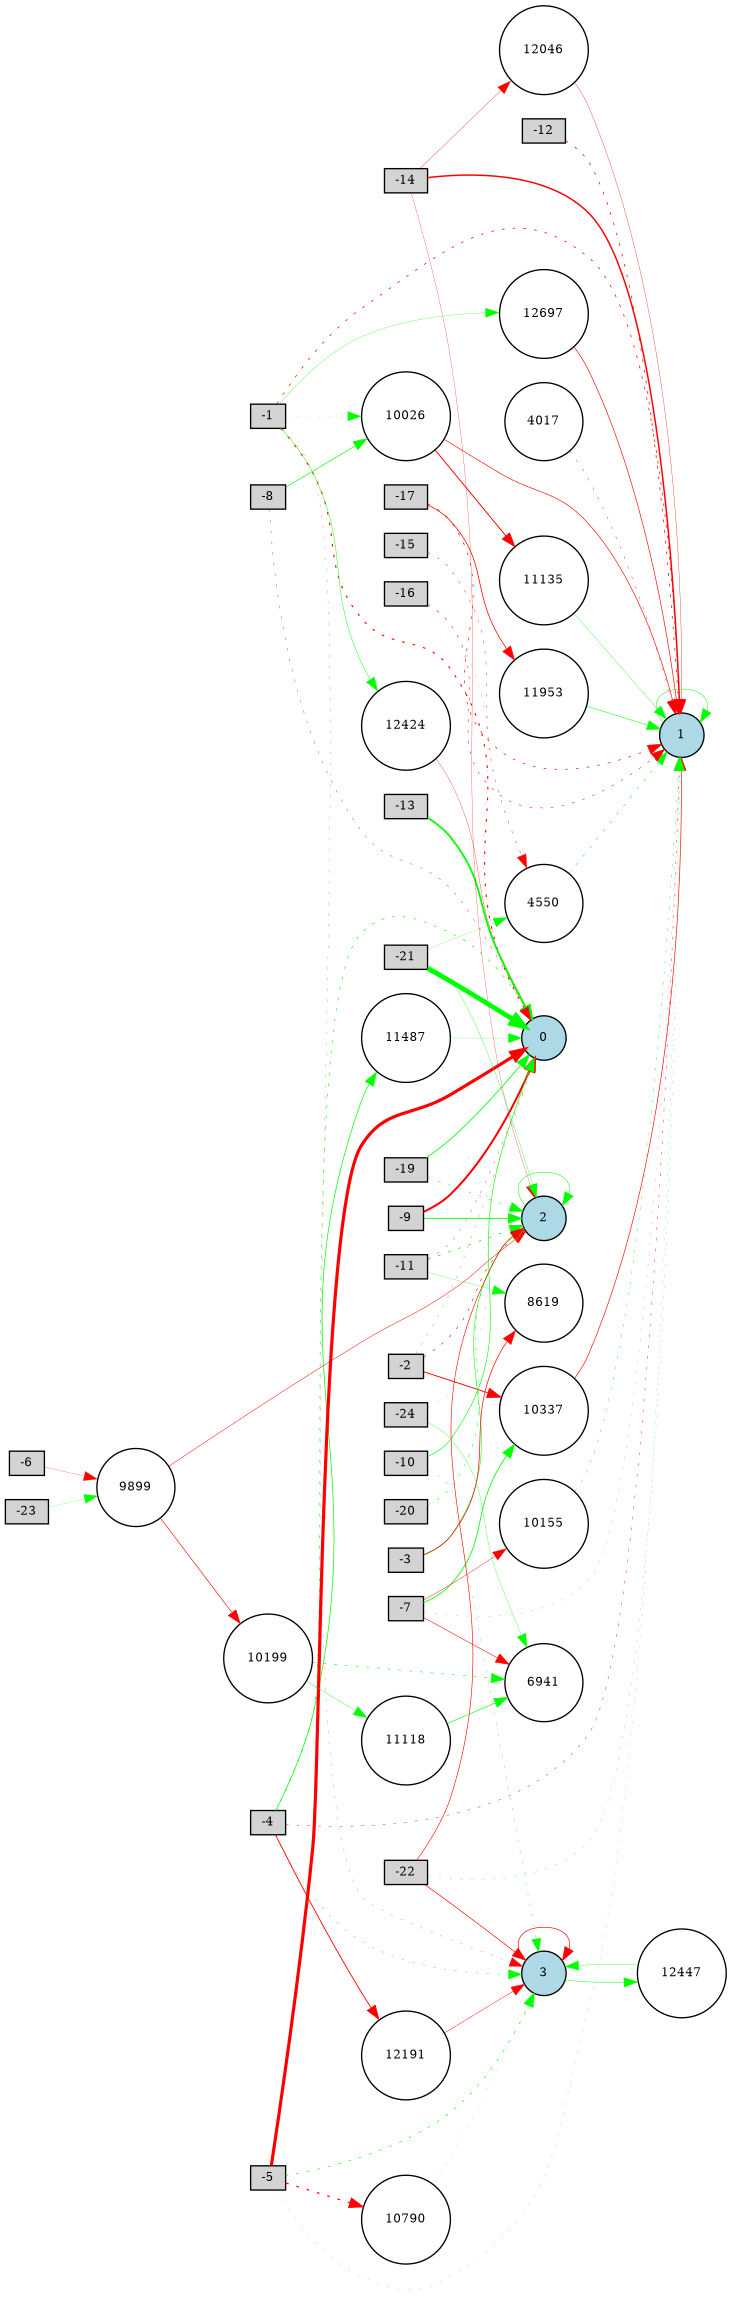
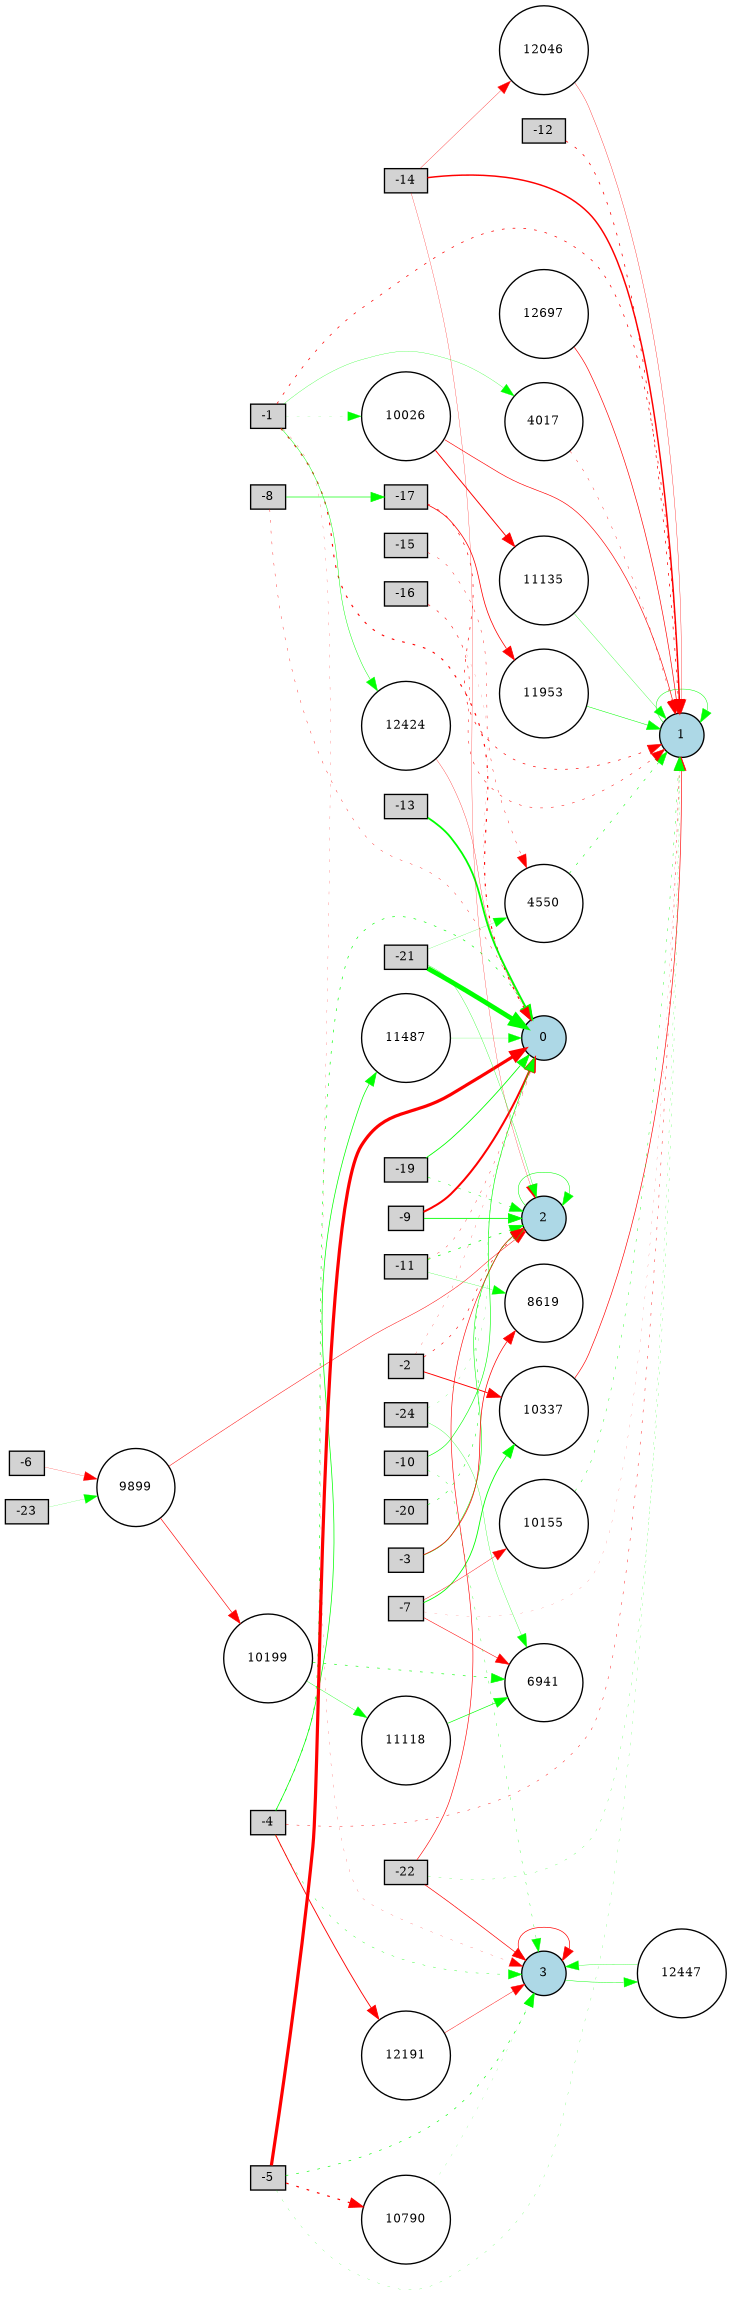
  digraph {
    rankdir=LR
    node [fillcolor=lightgray fontsize=9 shape=box style=filled]
    edge [color=red style=solid]
    -1 [height=0.2 width=0.2]
    0 [fillcolor=lightblue height=0.2 shape=circle width=0.2]
    1 [fillcolor=lightblue height=0.2 shape=circle width=0.2]
    3 [fillcolor=lightblue height=0.2 shape=circle width=0.2]
    12424 [fillcolor=white height=0.2 shape=circle width=0.2]
    12697 [fillcolor=white height=0.2 shape=circle width=0.2]
    10026 [fillcolor=white height=0.2 shape=circle width=0.2]
    12447 [fillcolor=white height=0.2 shape=circle width=0.2]
    11135 [fillcolor=white height=0.2 shape=circle width=0.2]
    -2 [height=0.2 width=0.2]
    2 [fillcolor=lightblue height=0.2 shape=circle width=0.2]
    10337 [fillcolor=white height=0.2 shape=circle width=0.2]
    -3 [height=0.2 width=0.2]
    8619 [fillcolor=white height=0.2 shape=circle width=0.2]
    -4 [height=0.2 width=0.2]
    12191 [fillcolor=white height=0.2 shape=circle width=0.2]
    11487 [fillcolor=white height=0.2 shape=circle width=0.2]
    -5 [height=0.2 width=0.2]
    10790 [fillcolor=white height=0.2 shape=circle width=0.2]
    -6 [height=0.2 width=0.2]
    9899 [fillcolor=white height=0.2 shape=circle width=0.2]
    n22 [fillcolor=white height=0.2 label=10199 shape=circle width=0.2]
    -7 [height=0.2 width=0.2]
    6941 [fillcolor=white height=0.2 shape=circle width=0.2]
    10155 [fillcolor=white height=0.2 shape=circle width=0.2]
    -8 [height=0.2 width=0.2]
    -9 [height=0.2 width=0.2]
    -10 [height=0.2 width=0.2]
    -11 [height=0.2 width=0.2]
    -12 [height=0.2 width=0.2]
    -13 [height=0.2 width=0.2]
    -14 [height=0.2 width=0.2]
    12046 [fillcolor=white height=0.2 shape=circle width=0.2]
    -15 [height=0.2 width=0.2]
    4550 [fillcolor=white height=0.2 shape=circle width=0.2]
    -16 [height=0.2 width=0.2]
    -17 [height=0.2 width=0.2]
    11953 [fillcolor=white height=0.2 shape=circle width=0.2]
    -19 [height=0.2 width=0.2]
    -20 [height=0.2 width=0.2]
    -21 [height=0.2 width=0.2]
    -22 [height=0.2 width=0.2]
    -23 [height=0.2 width=0.2]
    -24 [height=0.2 width=0.2]
    11118 [fillcolor=white height=0.2 shape=circle width=0.2]
    4017 [fillcolor=white height=0.2 shape=circle width=0.2]
    -1 -> 0 [penwidth=0.8297479028912021 style=dotted]
    -1 -> 1 [penwidth=0.5405146345561628 style=dotted]
    -1 -> 3 [penwidth=0.1494410691640103 style=dotted]
    -1 -> 12424 [color=green penwidth=0.3406287823198364]
-   -1 -> 12697 [color=green penwidth=0.20606351042957188]
+   -1 -> 4017 [color=green penwidth=0.20606351042957188]
    -1 -> 10026 [color=green penwidth=0.13099630623409728 style=dotted]
    1 -> 1 [color=green penwidth=0.3627124491964133]
    3 -> 3 [penwidth=0.5073438247661679]
    3 -> 12447 [color=green penwidth=0.33736712546249614]
    12424 -> 0 [penwidth=0.2276052590973726]
    12697 -> 1 [penwidth=0.4868439749697109]
    10026 -> 1 [penwidth=0.47043125899848115]
    10026 -> 11135 [penwidth=0.7137760524251179]
    12447 -> 3 [color=green penwidth=0.25276264923196834]
    11135 -> 1 [color=green penwidth=0.23276226350115717]
    -2 -> 0 [penwidth=0.16910349064402372 style=dotted]
    -2 -> 2 [penwidth=0.43925881693144664 style=dotted]
    -2 -> 10337 [penwidth=0.6961107986888315]
    2 -> 2 [color=green penwidth=0.38720771973849677]
    10337 -> 1 [penwidth=0.48103629931779535]
    -3 -> 2 [color=green penwidth=0.40824740619574607]
    -3 -> 8619 [penwidth=0.5293117871849079]
    -4 -> 0 [color=green penwidth=0.47613551113343555 style=dotted]
    -4 -> 1 [penwidth=0.3166881459943608 style=dotted]
    -4 -> 3 [color=green penwidth=0.27654508229163843 style=dotted]
    -4 -> 12191 [penwidth=0.6664930187864192]
    -4 -> 11487 [color=green penwidth=0.5396326691164841]
    12191 -> 3 [penwidth=0.3278901952238438]
    11487 -> 0 [color=green penwidth=0.13562911481366596]
    -5 -> 0 [penwidth=2.375175510407535]
    -5 -> 1 [color=green penwidth=0.14642491484481143 style=dotted]
    -5 -> 3 [color=green penwidth=0.4655770190266144 style=dotted]
    -5 -> 10790 [penwidth=0.8940506070502768 style=dotted]
    10790 -> 3 [color=green penwidth=0.10570812326462042 style=dotted]
    -6 -> 9899 [penwidth=0.1603050886502916]
    9899 -> 2 [penwidth=0.3553722844116939]
    9899 -> n22 [penwidth=0.46685621974210467]
    n22 -> 6941 [color=green penwidth=0.45336521301121646 style=dotted]
    n22 -> 11118 [color=green penwidth=0.26841797487921126]
    -7 -> 1 [penwidth=0.10567523388752521 style=dotted]
    -7 -> 10337 [color=green penwidth=0.6325069459382102]
    -7 -> 6941 [penwidth=0.388100524905557]
    -7 -> 10155 [penwidth=0.30980753143247275]
    10155 -> 1 [color=green penwidth=0.2979161040385816 style=dotted]
    -8 -> 0 [penwidth=0.272690089826067 style=dotted]
-   -8 -> 10026 [color=green penwidth=0.4852075692674349]
+   -8 -> -17 [color=green penwidth=0.4852075692674349]
    -9 -> 0 [penwidth=1.5008673831023787]
    -9 -> 2 [color=green penwidth=0.6311907816040506]
    -10 -> 0 [color=green penwidth=0.4504204433022714]
    -10 -> 3 [color=green penwidth=0.2429922361257081 style=dotted]
    -11 -> 0 [penwidth=0.24774421864982504 style=dotted]
    -11 -> 2 [color=green penwidth=0.5634259479946259 style=dotted]
    -11 -> 8619 [color=green penwidth=0.19230021403783681]
    -12 -> 1 [penwidth=0.559782498987502 style=dotted]
    -13 -> 0 [color=green penwidth=1.343974470494568]
    -14 -> 1 [penwidth=1.100536517341794]
    -14 -> 2 [penwidth=0.19813992193416785]
    -14 -> 12046 [penwidth=0.23872503956612698]
    12046 -> 1 [penwidth=0.2530859764517491]
    -15 -> 4550 [penwidth=0.29589109420094406 style=dotted]
    4550 -> 1 [color=green penwidth=0.38970396418472264 style=dotted]
    -16 -> 0 [penwidth=0.11090540411730837 style=dotted]
    -16 -> 1 [penwidth=0.36852368657133816 style=dotted]
    -17 -> 1 [penwidth=0.498489501276036 style=dotted]
    -17 -> 11953 [penwidth=0.5666605151816254]
    11953 -> 1 [color=green penwidth=0.3749967885413078]
    -19 -> 0 [color=green penwidth=0.627393446927238]
    -19 -> 2 [color=green penwidth=0.36002976815719934 style=dotted]
    -20 -> 2 [color=green penwidth=0.37993376368204657 style=dotted]
    -21 -> 0 [color=green penwidth=3.5436502476131744]
    -21 -> 2 [color=green penwidth=0.24325866704817029]
    -21 -> 4550 [color=green penwidth=0.15130871307495525]
    -22 -> 1 [color=green penwidth=0.17621511258313638 style=dotted]
    -22 -> 3 [penwidth=0.49608566634568807]
    -22 -> 2 [penwidth=0.456645397591682]
    -23 -> 9899 [color=green penwidth=0.1274380661894566]
    -24 -> 0 [color=green penwidth=0.15181709088601658 style=dotted]
    -24 -> 6941 [color=green penwidth=0.2265471008172392]
    11118 -> 6941 [color=green penwidth=0.47999047427474484]
    4017 -> 1 [penwidth=0.27537893015020576 style=dotted]
  }
